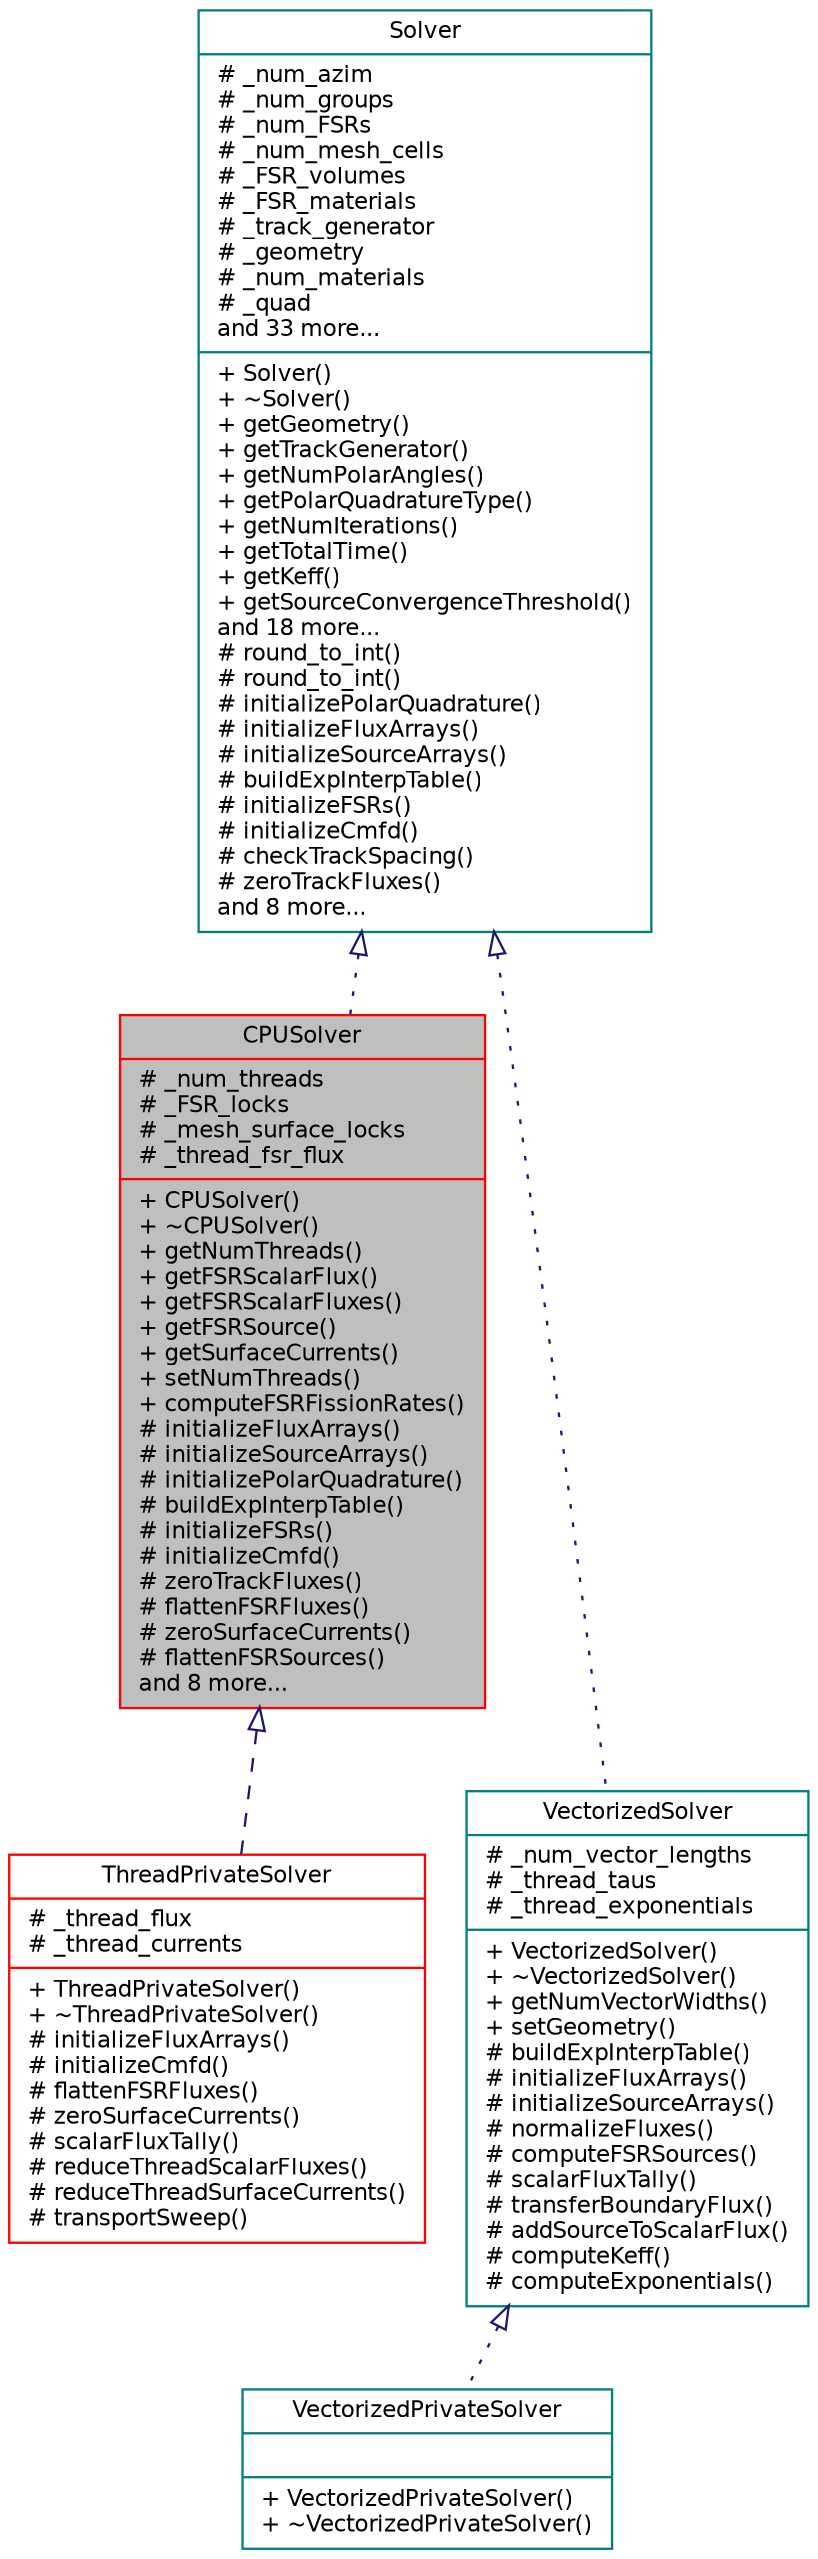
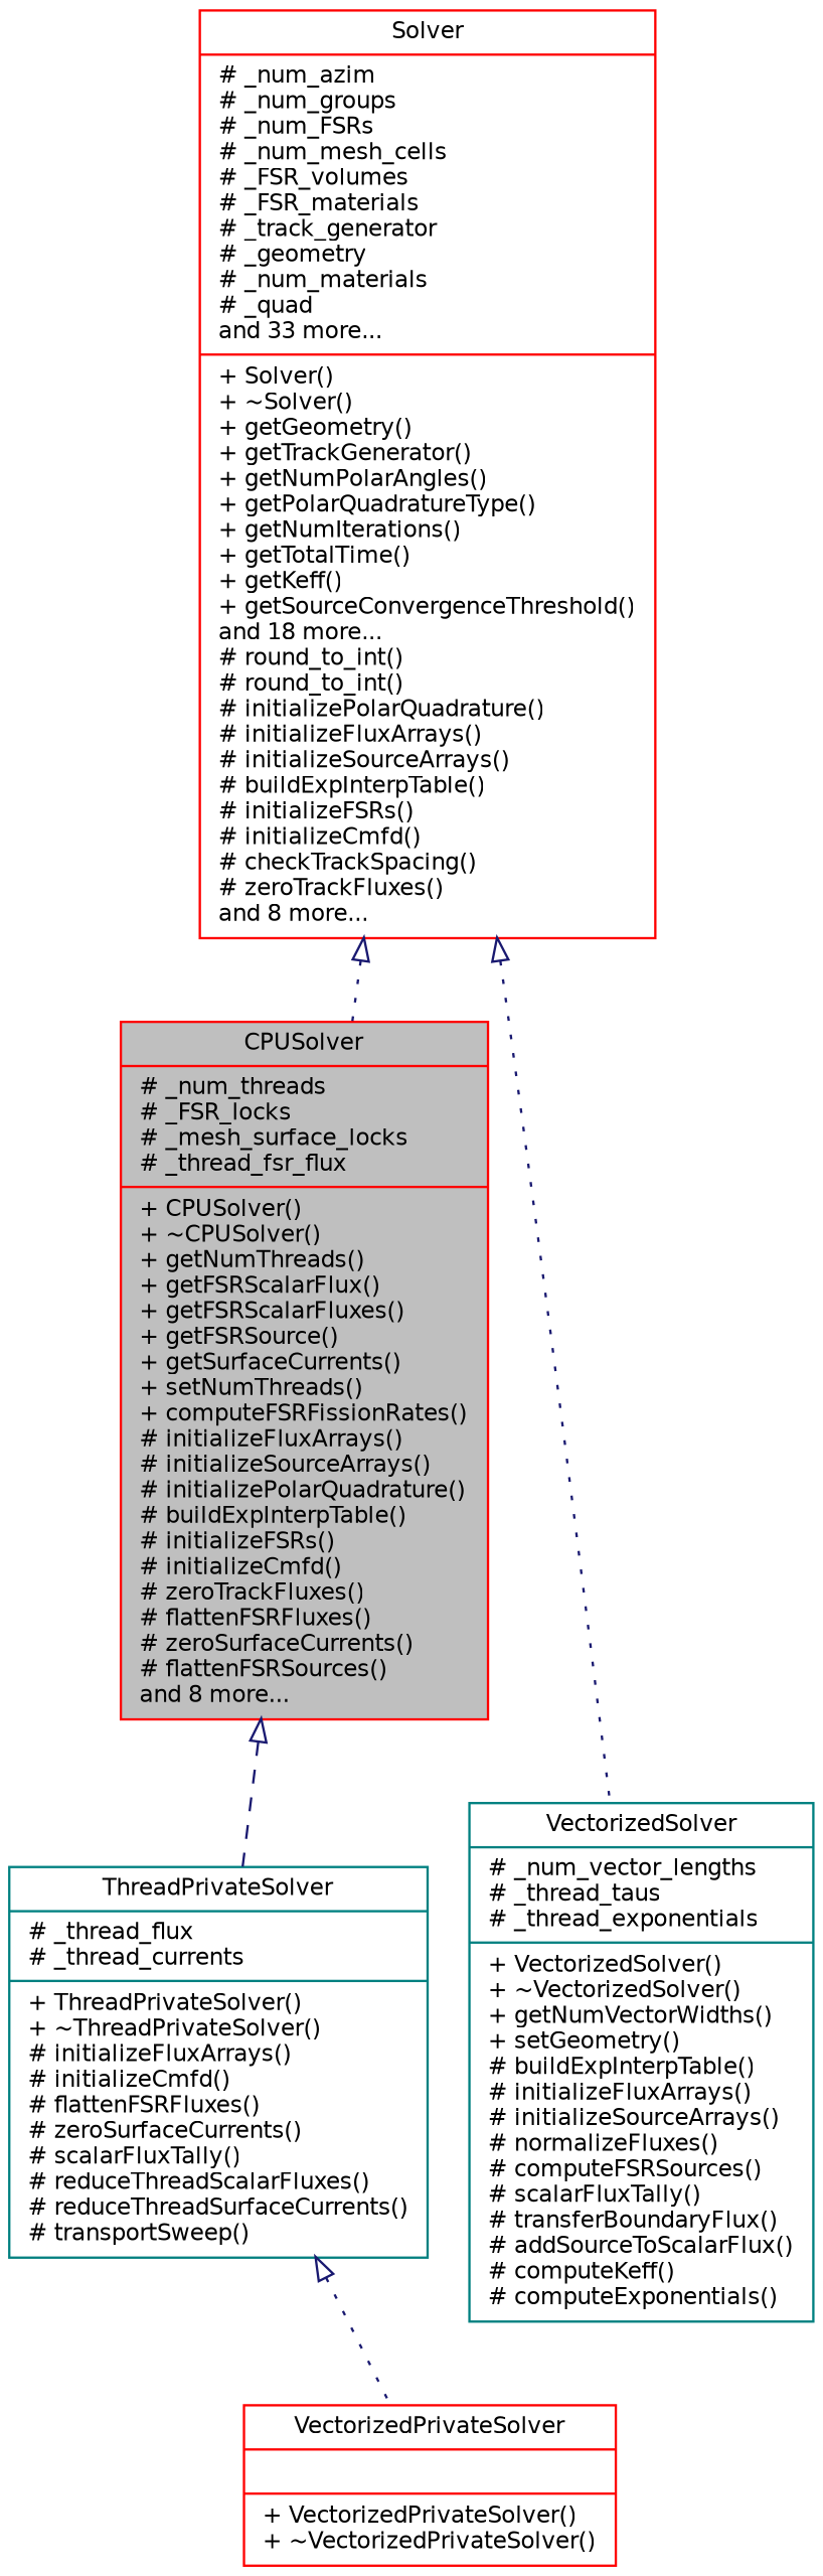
  digraph {
    node [color=red fillcolor=white fontname=Helvetica fontsize=10 shape=record style=filled]
    edge [arrowtail=onormal color=midnightblue dir=back fontname=Helvetica fontsize=10 labelfontname=Helvetica labelfontsize=10 style=dotted]
    n1 [fillcolor=grey75 fontcolor=black height=0.2 label="{CPUSolver\n|# _num_threads\l# _FSR_locks\l# _mesh_surface_locks\l# _thread_fsr_flux\l|+ CPUSolver()\l+ ~CPUSolver()\l+ getNumThreads()\l+ getFSRScalarFlux()\l+ getFSRScalarFluxes()\l+ getFSRSource()\l+ getSurfaceCurrents()\l+ setNumThreads()\l+ computeFSRFissionRates()\l# initializeFluxArrays()\l# initializeSourceArrays()\l# initializePolarQuadrature()\l# buildExpInterpTable()\l# initializeFSRs()\l# initializeCmfd()\l# zeroTrackFluxes()\l# flattenFSRFluxes()\l# zeroSurfaceCurrents()\l# flattenFSRSources()\land 8 more...\l}" width=0.4]
-   n2 [height=0.2 label="{ThreadPrivateSolver\n|# _thread_flux\l# _thread_currents\l|+ ThreadPrivateSolver()\l+ ~ThreadPrivateSolver()\l# initializeFluxArrays()\l# initializeCmfd()\l# flattenFSRFluxes()\l# zeroSurfaceCurrents()\l# scalarFluxTally()\l# reduceThreadScalarFluxes()\l# reduceThreadSurfaceCurrents()\l# transportSweep()\l}" width=0.4]
+   n2 [color=teal height=0.2 label="{ThreadPrivateSolver\n|# _thread_flux\l# _thread_currents\l|+ ThreadPrivateSolver()\l+ ~ThreadPrivateSolver()\l# initializeFluxArrays()\l# initializeCmfd()\l# flattenFSRFluxes()\l# zeroSurfaceCurrents()\l# scalarFluxTally()\l# reduceThreadScalarFluxes()\l# reduceThreadSurfaceCurrents()\l# transportSweep()\l}" width=0.4]
    n3 [color=teal height=0.2 label="{VectorizedSolver\n|# _num_vector_lengths\l# _thread_taus\l# _thread_exponentials\l|+ VectorizedSolver()\l+ ~VectorizedSolver()\l+ getNumVectorWidths()\l+ setGeometry()\l# buildExpInterpTable()\l# initializeFluxArrays()\l# initializeSourceArrays()\l# normalizeFluxes()\l# computeFSRSources()\l# scalarFluxTally()\l# transferBoundaryFlux()\l# addSourceToScalarFlux()\l# computeKeff()\l# computeExponentials()\l}" width=0.4]
-   n4 [color=teal height=0.2 label="{VectorizedPrivateSolver\n||+ VectorizedPrivateSolver()\l+ ~VectorizedPrivateSolver()\l}" width=0.4]
-   n5 [color=teal height=0.2 label="{Solver\n|# _num_azim\l# _num_groups\l# _num_FSRs\l# _num_mesh_cells\l# _FSR_volumes\l# _FSR_materials\l# _track_generator\l# _geometry\l# _num_materials\l# _quad\land 33 more...\l|+ Solver()\l+ ~Solver()\l+ getGeometry()\l+ getTrackGenerator()\l+ getNumPolarAngles()\l+ getPolarQuadratureType()\l+ getNumIterations()\l+ getTotalTime()\l+ getKeff()\l+ getSourceConvergenceThreshold()\land 18 more...\l# round_to_int()\l# round_to_int()\l# initializePolarQuadrature()\l# initializeFluxArrays()\l# initializeSourceArrays()\l# buildExpInterpTable()\l# initializeFSRs()\l# initializeCmfd()\l# checkTrackSpacing()\l# zeroTrackFluxes()\land 8 more...\l}" width=0.4]
+   n4 [height=0.2 label="{VectorizedPrivateSolver\n||+ VectorizedPrivateSolver()\l+ ~VectorizedPrivateSolver()\l}" width=0.4]
+   n5 [height=0.2 label="{Solver\n|# _num_azim\l# _num_groups\l# _num_FSRs\l# _num_mesh_cells\l# _FSR_volumes\l# _FSR_materials\l# _track_generator\l# _geometry\l# _num_materials\l# _quad\land 33 more...\l|+ Solver()\l+ ~Solver()\l+ getGeometry()\l+ getTrackGenerator()\l+ getNumPolarAngles()\l+ getPolarQuadratureType()\l+ getNumIterations()\l+ getTotalTime()\l+ getKeff()\l+ getSourceConvergenceThreshold()\land 18 more...\l# round_to_int()\l# round_to_int()\l# initializePolarQuadrature()\l# initializeFluxArrays()\l# initializeSourceArrays()\l# buildExpInterpTable()\l# initializeFSRs()\l# initializeCmfd()\l# checkTrackSpacing()\l# zeroTrackFluxes()\land 8 more...\l}" width=0.4]
    n1 -> n2 [style=dashed]
-   n3 -> n4
+   n2 -> n4
    n5 -> n1
    n5 -> n3
  }
